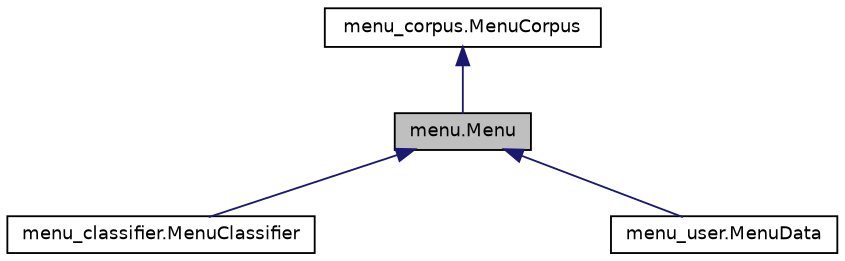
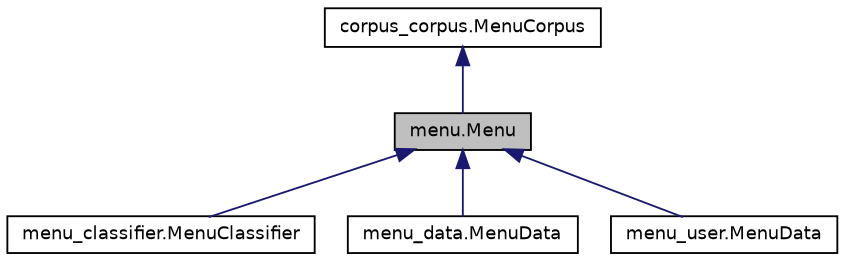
  digraph {
    rankdir=TB
    node [color=black fillcolor=white fontname=Helvetica fontsize=10 shape=record style=filled]
    edge [color=midnightblue dir=back fontname=Helvetica fontsize=10 labelfontname=Helvetica labelfontsize=10 style=solid]
    n1 [fillcolor=grey75 fontcolor=black height=0.2 label="menu.Menu" width=0.4]
    n2 [height=0.2 label="menu_classifier.MenuClassifier" width=0.4]
+   n3 [height=0.2 label="menu_data.MenuData" width=0.4]
    n4 [height=0.2 label="menu_user.MenuData" width=0.4]
-   n5 [height=0.2 label="menu_corpus.MenuCorpus" width=0.4]
+   n5 [height=0.2 label="corpus_corpus.MenuCorpus" width=0.4]
    n1 -> n2
+   n1 -> n3
    n1 -> n4
    n5 -> n1
  }
